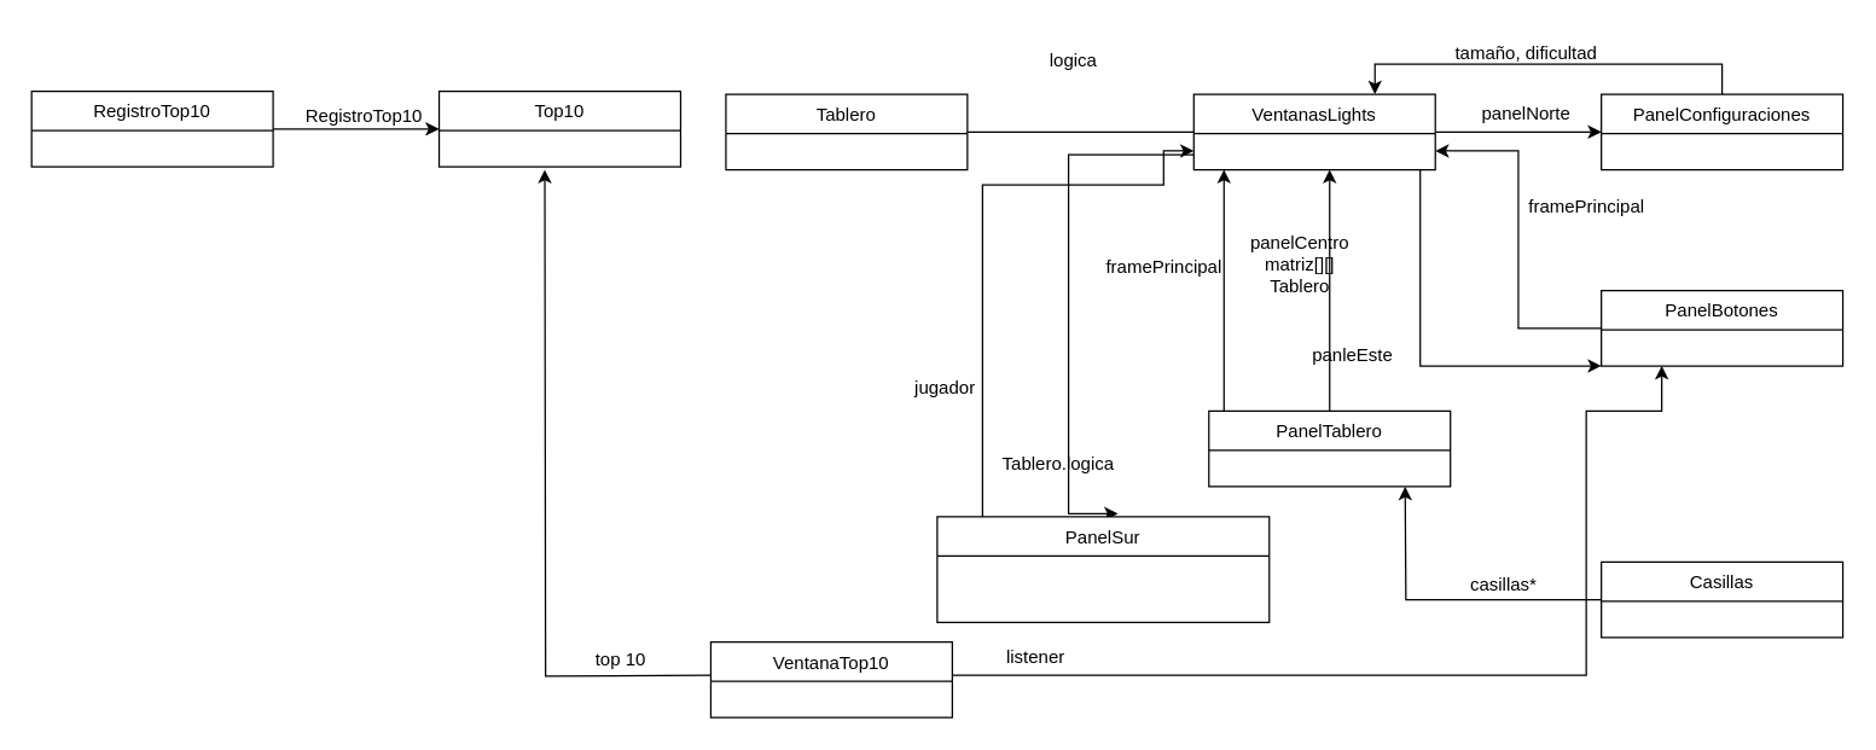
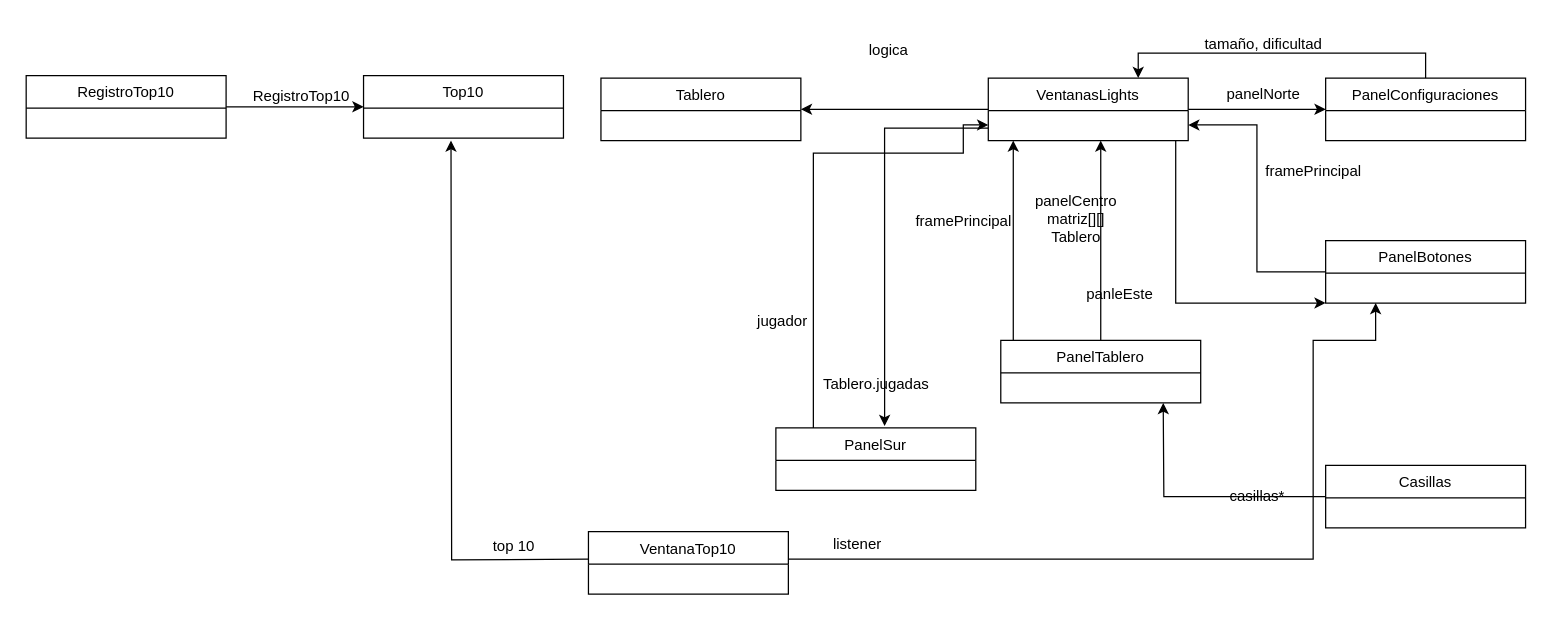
  <mxCell id="0" />
  <mxCell id="1" parent="0" />
  <mxCell id="2" value="Tablero" style="swimlane;fontStyle=0;align=center;verticalAlign=top;childLayout=stackLayout;horizontal=1;startSize=26;horizontalStack=0;resizeParent=1;resizeLast=0;collapsible=1;marginBottom=0;rounded=0;shadow=0;strokeWidth=1;" parent="1" vertex="1"><mxGeometry x="480" y="62" width="160" height="50" as="geometry"><mxRectangle x="230" y="140" width="160" height="26" as="alternateBounds" /></mxGeometry></mxCell>
- <mxCell id="3" style="edgeStyle=orthogonalEdgeStyle;rounded=0;orthogonalLoop=1;jettySize=auto;html=1;entryX=1;entryY=0.5;entryDx=0;entryDy=0;endArrow=none;" edge="1" parent="1" source="7" target="2"><mxGeometry relative="1" as="geometry" /></mxCell>
+ <mxCell id="3" style="edgeStyle=orthogonalEdgeStyle;rounded=0;orthogonalLoop=1;jettySize=auto;html=1;entryX=1;entryY=0.5;entryDx=0;entryDy=0;" edge="1" parent="1" source="7" target="2"><mxGeometry relative="1" as="geometry" /></mxCell>
  <mxCell id="4" style="edgeStyle=orthogonalEdgeStyle;rounded=0;orthogonalLoop=1;jettySize=auto;html=1;" edge="1" parent="1" source="7" target="16"><mxGeometry relative="1" as="geometry"><Array as="points" /></mxGeometry></mxCell>
  <mxCell id="5" style="edgeStyle=orthogonalEdgeStyle;rounded=0;orthogonalLoop=1;jettySize=auto;html=1;entryX=0;entryY=1;entryDx=0;entryDy=0;" edge="1" parent="1" source="7" target="14"><mxGeometry relative="1" as="geometry"><Array as="points"><mxPoint x="940" y="242" /></Array></mxGeometry></mxCell>
  <mxCell id="6" style="edgeStyle=orthogonalEdgeStyle;rounded=0;orthogonalLoop=1;jettySize=auto;html=1;entryX=0.544;entryY=-0.03;entryDx=0;entryDy=0;entryPerimeter=0;" edge="1" parent="1" source="7" target="18"><mxGeometry relative="1" as="geometry"><Array as="points"><mxPoint x="707" y="102" /></Array></mxGeometry></mxCell>
  <mxCell id="7" value="VentanasLights" style="swimlane;fontStyle=0;align=center;verticalAlign=top;childLayout=stackLayout;horizontal=1;startSize=26;horizontalStack=0;resizeParent=1;resizeLast=0;collapsible=1;marginBottom=0;rounded=0;shadow=0;strokeWidth=1;" vertex="1" parent="1"><mxGeometry x="790" y="62" width="160" height="50" as="geometry"><mxRectangle x="230" y="140" width="160" height="26" as="alternateBounds" /></mxGeometry></mxCell>
  <mxCell id="8" style="edgeStyle=orthogonalEdgeStyle;rounded=0;orthogonalLoop=1;jettySize=auto;html=1;" edge="1" parent="1" source="10"><mxGeometry relative="1" as="geometry"><mxPoint x="880" y="112" as="targetPoint" /></mxGeometry></mxCell>
  <mxCell id="9" style="edgeStyle=orthogonalEdgeStyle;rounded=0;orthogonalLoop=1;jettySize=auto;html=1;" edge="1" parent="1" source="10"><mxGeometry relative="1" as="geometry"><mxPoint x="810" y="112" as="targetPoint" /><Array as="points"><mxPoint x="810" y="112" /></Array></mxGeometry></mxCell>
  <mxCell id="10" value="PanelTablero" style="swimlane;fontStyle=0;align=center;verticalAlign=top;childLayout=stackLayout;horizontal=1;startSize=26;horizontalStack=0;resizeParent=1;resizeLast=0;collapsible=1;marginBottom=0;rounded=0;shadow=0;strokeWidth=1;" vertex="1" parent="1"><mxGeometry x="800" y="272" width="160" height="50" as="geometry"><mxRectangle x="230" y="140" width="160" height="26" as="alternateBounds" /></mxGeometry></mxCell>
  <mxCell id="11" style="edgeStyle=orthogonalEdgeStyle;rounded=0;orthogonalLoop=1;jettySize=auto;html=1;" edge="1" parent="1" source="12"><mxGeometry relative="1" as="geometry"><mxPoint x="930" y="322" as="targetPoint" /></mxGeometry></mxCell>
  <mxCell id="12" value="Casillas" style="swimlane;fontStyle=0;align=center;verticalAlign=top;childLayout=stackLayout;horizontal=1;startSize=26;horizontalStack=0;resizeParent=1;resizeLast=0;collapsible=1;marginBottom=0;rounded=0;shadow=0;strokeWidth=1;" vertex="1" parent="1"><mxGeometry x="1060" y="372" width="160" height="50" as="geometry"><mxRectangle x="230" y="140" width="160" height="26" as="alternateBounds" /></mxGeometry></mxCell>
  <mxCell id="13" style="edgeStyle=orthogonalEdgeStyle;rounded=0;orthogonalLoop=1;jettySize=auto;html=1;entryX=1;entryY=0.75;entryDx=0;entryDy=0;" edge="1" parent="1" source="14" target="7"><mxGeometry relative="1" as="geometry" /></mxCell>
  <mxCell id="14" value="PanelBotones" style="swimlane;fontStyle=0;align=center;verticalAlign=top;childLayout=stackLayout;horizontal=1;startSize=26;horizontalStack=0;resizeParent=1;resizeLast=0;collapsible=1;marginBottom=0;rounded=0;shadow=0;strokeWidth=1;" vertex="1" parent="1"><mxGeometry x="1060" y="192" width="160" height="50" as="geometry"><mxRectangle x="620" y="170" width="160" height="26" as="alternateBounds" /></mxGeometry></mxCell>
  <mxCell id="15" style="edgeStyle=orthogonalEdgeStyle;rounded=0;orthogonalLoop=1;jettySize=auto;html=1;entryX=0.75;entryY=0;entryDx=0;entryDy=0;" edge="1" parent="1" source="16" target="7"><mxGeometry relative="1" as="geometry"><Array as="points"><mxPoint x="1140" y="42" /><mxPoint x="910" y="42" /></Array></mxGeometry></mxCell>
  <mxCell id="16" value="PanelConfiguraciones" style="swimlane;fontStyle=0;align=center;verticalAlign=top;childLayout=stackLayout;horizontal=1;startSize=26;horizontalStack=0;resizeParent=1;resizeLast=0;collapsible=1;marginBottom=0;rounded=0;shadow=0;strokeWidth=1;" vertex="1" parent="1"><mxGeometry x="1060" y="62" width="160" height="50" as="geometry"><mxRectangle x="620" y="170" width="160" height="26" as="alternateBounds" /></mxGeometry></mxCell>
  <mxCell id="17" style="edgeStyle=orthogonalEdgeStyle;rounded=0;orthogonalLoop=1;jettySize=auto;html=1;entryX=0;entryY=0.75;entryDx=0;entryDy=0;" edge="1" parent="1" source="18" target="7"><mxGeometry relative="1" as="geometry"><Array as="points"><mxPoint x="650" y="122" /><mxPoint y="122" x="770" /><mxPoint y="100" x="770" /></Array></mxGeometry></mxCell>
- <mxCell id="18" value="PanelSur" style="swimlane;fontStyle=0;align=center;verticalAlign=top;childLayout=stackLayout;horizontal=1;startSize=26;horizontalStack=0;resizeParent=1;resizeLast=0;collapsible=1;marginBottom=0;rounded=0;shadow=0;strokeWidth=1;" vertex="1" parent="1"><mxGeometry x="620" y="342" width="220" height="70" as="geometry"><mxRectangle x="230" y="140" width="160" height="26" as="alternateBounds" /></mxGeometry></mxCell>
+ <mxCell id="18" value="PanelSur" style="swimlane;fontStyle=0;align=center;verticalAlign=top;childLayout=stackLayout;horizontal=1;startSize=26;horizontalStack=0;resizeParent=1;resizeLast=0;collapsible=1;marginBottom=0;rounded=0;shadow=0;strokeWidth=1;" vertex="1" parent="1"><mxGeometry x="620" y="342" width="160" height="50" as="geometry"><mxRectangle x="230" y="140" width="160" height="26" as="alternateBounds" /></mxGeometry></mxCell>
  <mxCell id="19" value="logica" style="text;html=1;align=center;verticalAlign=middle;resizable=0;points=[];autosize=1;strokeColor=none;fillColor=none;" vertex="1" parent="1"><mxGeometry x="685" y="25" width="50" height="30" as="geometry" /></mxCell>
- <mxCell id="20" value="casillas*" style="text;html=1;align=center;verticalAlign=middle;resizable=0;points=[];autosize=1;strokeColor=none;fillColor=none;" vertex="1" parent="1"><mxGeometry x="960" y="372" width="70" height="30" as="geometry" /></mxCell>
+ <mxCell id="20" value="casillas*" style="text;html=1;align=center;verticalAlign=middle;resizable=0;points=[];autosize=1;strokeColor=none;fillColor=none;" vertex="1" parent="1"><mxGeometry x="970" y="382" width="70" height="30" as="geometry" /></mxCell>
  <mxCell id="21" value="panelNorte" style="text;html=1;align=center;verticalAlign=middle;resizable=0;points=[];autosize=1;strokeColor=none;fillColor=none;" vertex="1" parent="1"><mxGeometry x="970" y="60" width="80" height="30" as="geometry" /></mxCell>
  <mxCell id="22" value="framePrincipal" style="text;html=1;align=center;verticalAlign=middle;resizable=0;points=[];autosize=1;strokeColor=none;fillColor=none;" vertex="1" parent="1"><mxGeometry x="1000" y="122" width="100" height="30" as="geometry" /></mxCell>
  <mxCell id="23" value="panleEste" style="text;html=1;align=center;verticalAlign=middle;resizable=0;points=[];autosize=1;strokeColor=none;fillColor=none;" vertex="1" parent="1"><mxGeometry x="855" y="220" width="80" height="30" as="geometry" /></mxCell>
  <mxCell id="24" value="framePrincipal" style="text;html=1;align=center;verticalAlign=middle;resizable=0;points=[];autosize=1;strokeColor=none;fillColor=none;" vertex="1" parent="1"><mxGeometry x="720" y="162" width="100" height="30" as="geometry" /></mxCell>
  <mxCell id="25" value="panelCentro&lt;br&gt;matriz[][]&lt;br&gt;Tablero" style="text;html=1;align=center;verticalAlign=middle;resizable=0;points=[];autosize=1;strokeColor=none;fillColor=none;" vertex="1" parent="1"><mxGeometry x="815" y="145" width="90" height="60" as="geometry" /></mxCell>
  <mxCell id="26" value="tamaño, dificultad" style="text;html=1;align=center;verticalAlign=middle;resizable=0;points=[];autosize=1;strokeColor=none;fillColor=none;" vertex="1" parent="1"><mxGeometry x="950" y="20" width="120" height="30" as="geometry" /></mxCell>
  <mxCell id="27" value="jugador" style="text;html=1;align=center;verticalAlign=middle;resizable=0;points=[];autosize=1;strokeColor=none;fillColor=none;" vertex="1" parent="1"><mxGeometry x="595" y="242" width="60" height="30" as="geometry" /></mxCell>
- <mxCell id="28" value="Tablero.logica" style="text;html=1;align=center;verticalAlign=middle;resizable=0;points=[];autosize=1;strokeColor=none;fillColor=none;" vertex="1" parent="1"><mxGeometry x="645" y="292" width="110" height="30" as="geometry" /></mxCell>
+ <mxCell id="28" value="Tablero.jugadas" style="text;html=1;align=center;verticalAlign=middle;resizable=0;points=[];autosize=1;strokeColor=none;fillColor=none;" vertex="1" parent="1"><mxGeometry x="645" y="292" width="110" height="30" as="geometry" /></mxCell>
  <mxCell id="29" style="edgeStyle=orthogonalEdgeStyle;rounded=0;orthogonalLoop=1;jettySize=auto;html=1;entryX=0.25;entryY=1;entryDx=0;entryDy=0;" edge="1" parent="1" target="14"><mxGeometry relative="1" as="geometry"><mxPoint x="630" y="447" as="sourcePoint" /><Array as="points"><mxPoint x="1050" y="447" /><mxPoint x="1050" y="272" /><mxPoint x="1100" y="272" /></Array></mxGeometry></mxCell>
  <mxCell id="30" style="edgeStyle=orthogonalEdgeStyle;rounded=0;orthogonalLoop=1;jettySize=auto;html=1;" edge="1" parent="1"><mxGeometry relative="1" as="geometry"><mxPoint x="360" y="112" as="targetPoint" /><mxPoint x="470" y="447" as="sourcePoint" /></mxGeometry></mxCell>
  <mxCell id="31" value="VentanaTop10" style="swimlane;fontStyle=0;align=center;verticalAlign=top;childLayout=stackLayout;horizontal=1;startSize=26;horizontalStack=0;resizeParent=1;resizeLast=0;collapsible=1;marginBottom=0;rounded=0;shadow=0;strokeWidth=1;" vertex="1" parent="1"><mxGeometry x="470" y="425" width="160" height="50" as="geometry"><mxRectangle x="230" y="140" width="160" height="26" as="alternateBounds" /></mxGeometry></mxCell>
  <mxCell id="32" value="listener" style="text;html=1;align=center;verticalAlign=middle;resizable=0;points=[];autosize=1;strokeColor=none;fillColor=none;" vertex="1" parent="1"><mxGeometry x="655" y="420" width="60" height="30" as="geometry" /></mxCell>
  <mxCell id="33" value="Top10" style="swimlane;fontStyle=0;align=center;verticalAlign=top;childLayout=stackLayout;horizontal=1;startSize=26;horizontalStack=0;resizeParent=1;resizeLast=0;collapsible=1;marginBottom=0;rounded=0;shadow=0;strokeWidth=1;" vertex="1" parent="1"><mxGeometry x="290" y="60" width="160" height="50" as="geometry"><mxRectangle x="230" y="140" width="160" height="26" as="alternateBounds" /></mxGeometry></mxCell>
  <mxCell id="34" style="edgeStyle=orthogonalEdgeStyle;rounded=0;orthogonalLoop=1;jettySize=auto;html=1;entryX=0;entryY=0.5;entryDx=0;entryDy=0;" edge="1" parent="1" source="35" target="33"><mxGeometry relative="1" as="geometry" /></mxCell>
  <mxCell id="35" value="RegistroTop10" style="swimlane;fontStyle=0;align=center;verticalAlign=top;childLayout=stackLayout;horizontal=1;startSize=26;horizontalStack=0;resizeParent=1;resizeLast=0;collapsible=1;marginBottom=0;rounded=0;shadow=0;strokeWidth=1;" vertex="1" parent="1"><mxGeometry x="20" y="60" width="160" height="50" as="geometry"><mxRectangle x="230" y="140" width="160" height="26" as="alternateBounds" /></mxGeometry></mxCell>
  <mxCell id="36" value="RegistroTop10" style="text;html=1;align=center;verticalAlign=middle;resizable=0;points=[];autosize=1;strokeColor=none;fillColor=none;" vertex="1" parent="1"><mxGeometry x="190" y="62" width="100" height="30" as="geometry" /></mxCell>
  <mxCell id="37" value="top 10" style="text;html=1;align=center;verticalAlign=middle;resizable=0;points=[];autosize=1;strokeColor=none;fillColor=none;" vertex="1" parent="1"><mxGeometry x="380" y="422" width="60" height="30" as="geometry" /></mxCell>
